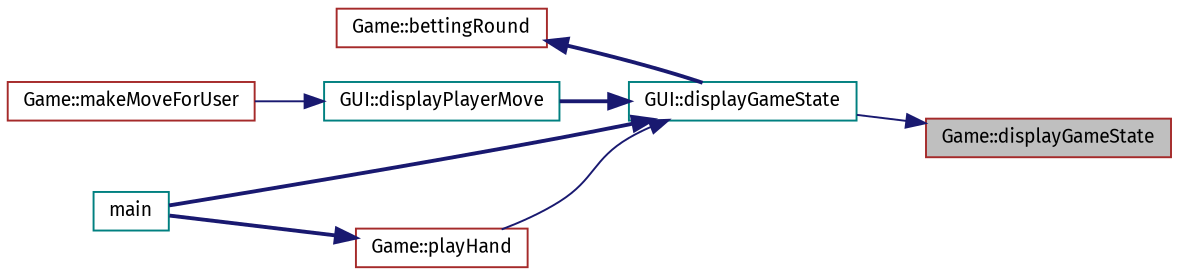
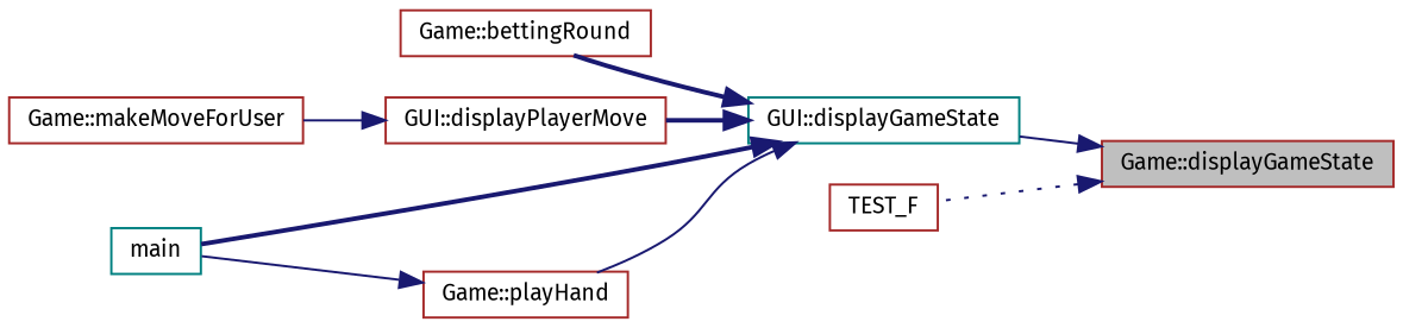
  digraph {
    fontname="Fira Sans"
    rankdir=RL
    node [color=brown fillcolor=white fontname="Fira Sans" fontsize=10 shape=record style=filled]
    edge [color=midnightblue dir=back fontname="Fira Sans" fontsize=10 labelfontname=Helvetica labelfontsize=10 style=solid]
    n1 [fillcolor=grey75 fontcolor=black height=0.2 label="Game::displayGameState" width=0.4]
    n2 [color=teal height=0.2 label="GUI::displayGameState" width=0.4]
+   n3 [height=0.2 label=TEST_F width=0.4]
    n4 [height=0.2 label="Game::bettingRound" width=0.4]
-   n5 [color=teal height=0.2 label="GUI::displayPlayerMove" width=0.4]
+   n5 [height=0.2 label="GUI::displayPlayerMove" width=0.4]
    n6 [color=teal height=0.2 label=main width=0.4]
    n7 [height=0.2 label="Game::playHand" width=0.4]
    n8 [height=0.2 label="Game::makeMoveForUser" width=0.4]
    n1 -> n2
-   n4 -> n2 [style=bold]
+   n1 -> n3 [style=dotted]
+   n2 -> n4 [style=bold]
    n2 -> n5 [style=bold]
    n2 -> n6 [style=bold]
    n2 -> n7
    n5 -> n8
-   n7 -> n6 [style=bold]
+   n7 -> n6
  }
